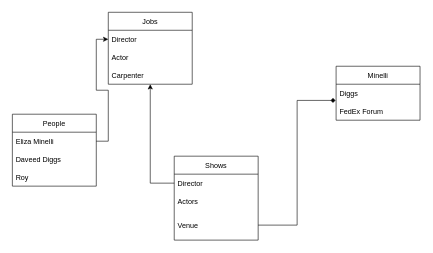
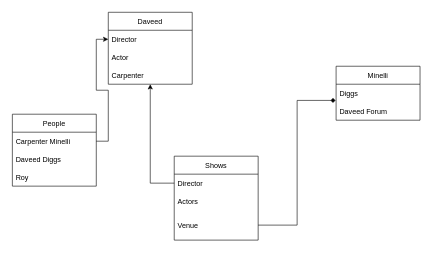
  <mxCell id="0" />
  <mxCell id="1" parent="0" />
  <mxCell id="2" value="Shows" style="swimlane;fontStyle=0;childLayout=stackLayout;horizontal=1;startSize=30;horizontalStack=0;resizeParent=1;resizeParentMax=0;resizeLast=0;collapsible=1;marginBottom=0;" vertex="1" parent="1"><mxGeometry x="290" y="260" width="140" height="140" as="geometry" /></mxCell>
  <mxCell id="3" value="Director" style="text;strokeColor=none;fillColor=none;align=left;verticalAlign=middle;spacingLeft=4;spacingRight=4;overflow=hidden;points=[[0,0.5],[1,0.5]];portConstraint=eastwest;rotatable=0;" vertex="1" parent="2"><mxGeometry y="30" width="140" height="30" as="geometry" /></mxCell>
  <mxCell id="4" value="Actors" style="text;strokeColor=none;fillColor=none;align=left;verticalAlign=middle;spacingLeft=4;spacingRight=4;overflow=hidden;points=[[0,0.5],[1,0.5]];portConstraint=eastwest;rotatable=0;" vertex="1" parent="2"><mxGeometry y="60" width="140" height="30" as="geometry" /></mxCell>
  <mxCell id="5" value="Venue" style="text;strokeColor=none;fillColor=none;align=left;verticalAlign=middle;spacingLeft=4;spacingRight=4;overflow=hidden;points=[[0,0.5],[1,0.5]];portConstraint=eastwest;rotatable=0;" vertex="1" parent="2"><mxGeometry y="90" width="140" height="50" as="geometry" /></mxCell>
  <mxCell id="6" value="Minelli" style="swimlane;fontStyle=0;childLayout=stackLayout;horizontal=1;startSize=30;horizontalStack=0;resizeParent=1;resizeParentMax=0;resizeLast=0;collapsible=1;marginBottom=0;" vertex="1" parent="1"><mxGeometry x="560" y="110" width="140" height="90" as="geometry" /></mxCell>
  <mxCell id="7" value="Diggs" style="text;strokeColor=none;fillColor=none;align=left;verticalAlign=middle;spacingLeft=4;spacingRight=4;overflow=hidden;points=[[0,0.5],[1,0.5]];portConstraint=eastwest;rotatable=0;" vertex="1" parent="6"><mxGeometry y="30" width="140" height="30" as="geometry" /></mxCell>
- <mxCell id="8" value="FedEx Forum" style="text;strokeColor=none;fillColor=none;align=left;verticalAlign=middle;spacingLeft=4;spacingRight=4;overflow=hidden;points=[[0,0.5],[1,0.5]];portConstraint=eastwest;rotatable=0;" vertex="1" parent="6"><mxGeometry y="60" width="140" height="30" as="geometry" /></mxCell>
+ <mxCell id="8" value="Daveed Forum" style="text;strokeColor=none;fillColor=none;align=left;verticalAlign=middle;spacingLeft=4;spacingRight=4;overflow=hidden;points=[[0,0.5],[1,0.5]];portConstraint=eastwest;rotatable=0;" vertex="1" parent="6"><mxGeometry y="60" width="140" height="30" as="geometry" /></mxCell>
  <mxCell id="9" style="edgeStyle=orthogonalEdgeStyle;rounded=0;orthogonalLoop=1;jettySize=auto;html=1;entryX=-0.007;entryY=-0.1;entryDx=0;entryDy=0;entryPerimeter=0;endArrow=diamond;" edge="1" parent="1" source="5" target="8"><mxGeometry relative="1" as="geometry" /></mxCell>
  <mxCell id="10" value="People" style="swimlane;fontStyle=0;childLayout=stackLayout;horizontal=1;startSize=30;horizontalStack=0;resizeParent=1;resizeParentMax=0;resizeLast=0;collapsible=1;marginBottom=0;" vertex="1" parent="1"><mxGeometry x="20" y="190" width="140" height="120" as="geometry" /></mxCell>
- <mxCell id="11" value="Eliza Minelli" style="text;strokeColor=none;fillColor=none;align=left;verticalAlign=middle;spacingLeft=4;spacingRight=4;overflow=hidden;points=[[0,0.5],[1,0.5]];portConstraint=eastwest;rotatable=0;" vertex="1" parent="10"><mxGeometry y="30" width="140" height="30" as="geometry" /></mxCell>
+ <mxCell id="11" value="Carpenter Minelli" style="text;strokeColor=none;fillColor=none;align=left;verticalAlign=middle;spacingLeft=4;spacingRight=4;overflow=hidden;points=[[0,0.5],[1,0.5]];portConstraint=eastwest;rotatable=0;" vertex="1" parent="10"><mxGeometry y="30" width="140" height="30" as="geometry" /></mxCell>
  <mxCell id="12" value="Daveed Diggs" style="text;strokeColor=none;fillColor=none;align=left;verticalAlign=middle;spacingLeft=4;spacingRight=4;overflow=hidden;points=[[0,0.5],[1,0.5]];portConstraint=eastwest;rotatable=0;" vertex="1" parent="10"><mxGeometry y="60" width="140" height="30" as="geometry" /></mxCell>
  <mxCell id="13" value="Roy" style="text;strokeColor=none;fillColor=none;align=left;verticalAlign=middle;spacingLeft=4;spacingRight=4;overflow=hidden;points=[[0,0.5],[1,0.5]];portConstraint=eastwest;rotatable=0;" vertex="1" parent="10"><mxGeometry y="90" width="140" height="30" as="geometry" /></mxCell>
- <mxCell id="14" value="Jobs" style="swimlane;fontStyle=0;childLayout=stackLayout;horizontal=1;startSize=30;horizontalStack=0;resizeParent=1;resizeParentMax=0;resizeLast=0;collapsible=1;marginBottom=0;" vertex="1" parent="1"><mxGeometry x="180" y="20" width="140" height="120" as="geometry" /></mxCell>
+ <mxCell id="14" value="Daveed" style="swimlane;fontStyle=0;childLayout=stackLayout;horizontal=1;startSize=30;horizontalStack=0;resizeParent=1;resizeParentMax=0;resizeLast=0;collapsible=1;marginBottom=0;" vertex="1" parent="1"><mxGeometry x="180" y="20" width="140" height="120" as="geometry" /></mxCell>
  <mxCell id="15" value="Director" style="text;strokeColor=none;fillColor=none;align=left;verticalAlign=middle;spacingLeft=4;spacingRight=4;overflow=hidden;points=[[0,0.5],[1,0.5]];portConstraint=eastwest;rotatable=0;" vertex="1" parent="14"><mxGeometry y="30" width="140" height="30" as="geometry" /></mxCell>
  <mxCell id="16" value="Actor" style="text;strokeColor=none;fillColor=none;align=left;verticalAlign=middle;spacingLeft=4;spacingRight=4;overflow=hidden;points=[[0,0.5],[1,0.5]];portConstraint=eastwest;rotatable=0;" vertex="1" parent="14"><mxGeometry y="60" width="140" height="30" as="geometry" /></mxCell>
  <mxCell id="17" value="Carpenter" style="text;strokeColor=none;fillColor=none;align=left;verticalAlign=middle;spacingLeft=4;spacingRight=4;overflow=hidden;points=[[0,0.5],[1,0.5]];portConstraint=eastwest;rotatable=0;" vertex="1" parent="14"><mxGeometry y="90" width="140" height="30" as="geometry" /></mxCell>
  <mxCell id="18" style="edgeStyle=orthogonalEdgeStyle;rounded=0;orthogonalLoop=1;jettySize=auto;html=1;entryX=0;entryY=0.5;entryDx=0;entryDy=0;" edge="1" parent="1" source="11" target="15"><mxGeometry relative="1" as="geometry" /></mxCell>
  <mxCell id="19" style="edgeStyle=orthogonalEdgeStyle;rounded=0;orthogonalLoop=1;jettySize=auto;html=1;" edge="1" parent="1" source="3" target="14"><mxGeometry relative="1" as="geometry" /></mxCell>
